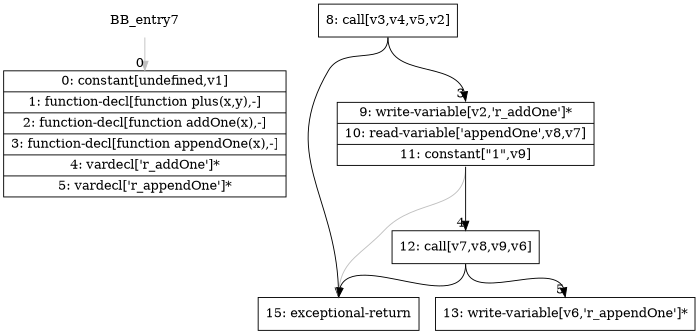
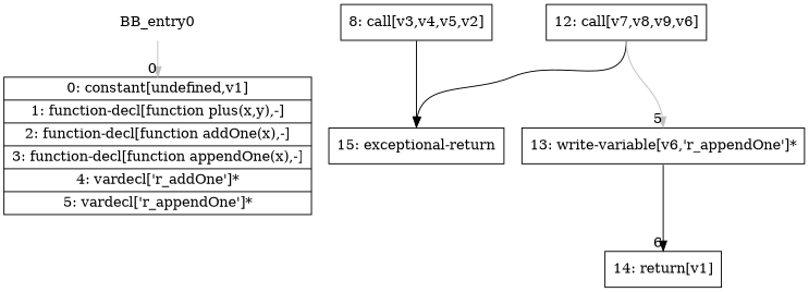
  digraph {
    rankdir=TD
    node [shape=record]
    edge [headport=n tailport=s]
-   BB_entry0 [shape=none label=BB_entry7]
+   BB_entry0 [shape=none]
    n2 [label="{0: constant[undefined,v1]|1: function-decl[function plus(x,y),-]|2: function-decl[function addOne(x),-]|3: function-decl[function appendOne(x),-]|4: vardecl['r_addOne']*|5: vardecl['r_appendOne']*}"]
    n3 [label="{8: call[v3,v4,v5,v2]}"]
    n4 [label="{15: exceptional-return}"]
-   n5 [label="{9: write-variable[v2,'r_addOne']*|10: read-variable['appendOne',v8,v7]|11: constant[\"1\",v9]}"]
    n6 [label="{12: call[v7,v8,v9,v6]}"]
    n7 [label="{13: write-variable[v6,'r_appendOne']*}"]
+   n8 [label="{14: return[v1]}"]
    BB_entry0 -> n2 [color=gray headlabel="    0"]
    n3 -> n4 [color=black]
-   n3 -> n5 [headlabel="      3"]
-   n5 -> n4 [color=gray]
-   n5 -> n6 [headlabel="      4"]
    n6 -> n4 [color=black]
-   n6 -> n7 [headlabel="      5"]
+   n6 -> n7 [headlabel="      5" color=gray]
+   n7 -> n8 [headlabel="      6"]
  }
